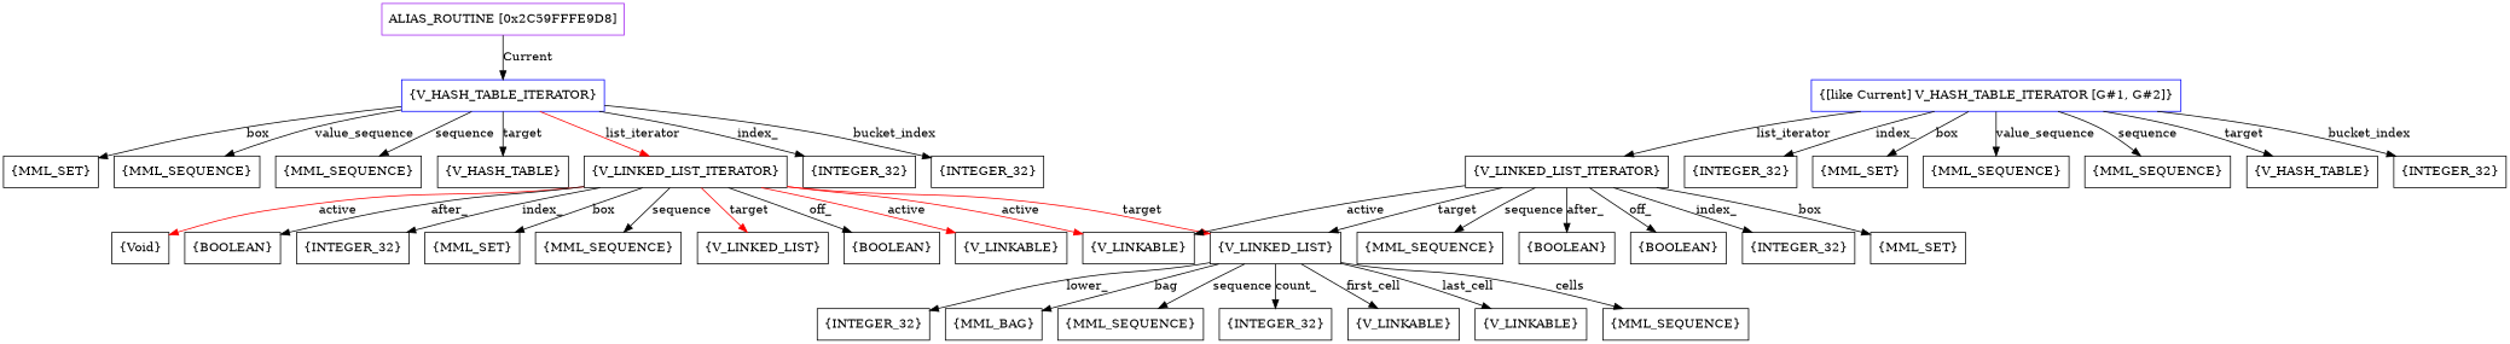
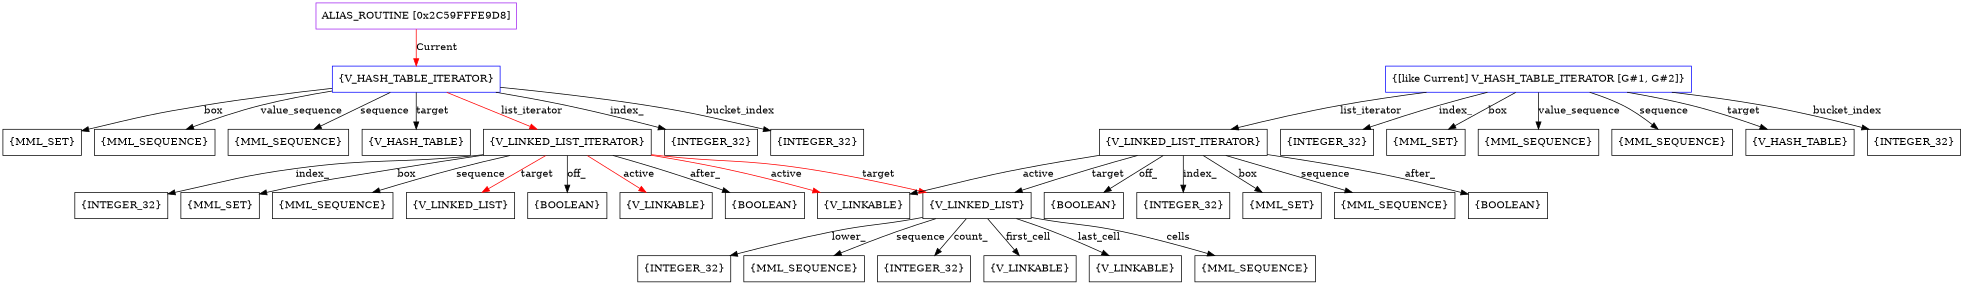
  digraph {
    node [shape=box]
    n1 [color=purple label=<ALIAS_ROUTINE [0x2C59FFFE9D8]>]
    n2 [color=blue label=<{V_HASH_TABLE_ITERATOR}>]
    n3 [label=<{INTEGER_32}>]
    n4 [label=<{MML_SET}>]
    n5 [label=<{MML_SEQUENCE}>]
    n6 [label=<{MML_SEQUENCE}>]
    n7 [label=<{V_HASH_TABLE}>]
    n8 [label=<{V_LINKED_LIST_ITERATOR}>]
    n9 [label=<{INTEGER_32}>]
    n10 [color=blue label=<{[like Current] V_HASH_TABLE_ITERATOR [G#1, G#2]}>]
    n11 [label=<{INTEGER_32}>]
    n12 [label=<{MML_SET}>]
    n13 [label=<{MML_SEQUENCE}>]
    n14 [label=<{MML_SEQUENCE}>]
    n15 [label=<{V_HASH_TABLE}>]
    n16 [label=<{V_LINKED_LIST_ITERATOR}>]
    n17 [label=<{INTEGER_32}>]
    n18 [label=<{BOOLEAN}>]
    n19 [label=<{INTEGER_32}>]
    n20 [label=<{MML_SET}>]
    n21 [label=<{MML_SEQUENCE}>]
    n22 [label=<{V_LINKED_LIST}>]
    n23 [label=<{V_LINKED_LIST}>]
    n24 [label=<{V_LINKABLE}>]
-   n25 [label=<{Void}>]
    n26 [label=<{V_LINKABLE}>]
    n27 [label=<{BOOLEAN}>]
    n28 [label=<{INTEGER_32}>]
-   n29 [label=<{MML_BAG}>]
    n30 [label=<{MML_SEQUENCE}>]
    n31 [label=<{INTEGER_32}>]
    n32 [label=<{V_LINKABLE}>]
    n33 [label=<{V_LINKABLE}>]
    n34 [label=<{MML_SEQUENCE}>]
    n35 [label=<{BOOLEAN}>]
    n36 [label=<{INTEGER_32}>]
    n37 [label=<{MML_SET}>]
    n38 [label=<{MML_SEQUENCE}>]
    n39 [label=<{BOOLEAN}>]
-   n1 -> n2 [color=black label=<Current>]
+   n1 -> n2 [color=red label=<Current>]
    n2 -> n3 [label=<index_>]
    n2 -> n4 [label=box]
    n2 -> n5 [label=<value_sequence>]
    n2 -> n6 [label=<sequence>]
    n2 -> n7 [label=<target>]
    n2 -> n8 [color=red label=<list_iterator>]
    n2 -> n9 [label=<bucket_index>]
    n8 -> n18 [label=<off_>]
    n8 -> n19 [label=<index_>]
    n8 -> n20 [label=box]
    n8 -> n21 [label=<sequence>]
    n8 -> n22 [color=red label=<target>]
    n8 -> n23 [color=red label=<target>]
    n8 -> n24 [color=red label=<active>]
-   n8 -> n25 [color=red label=<active>]
    n8 -> n26 [color=red label=<active>]
    n8 -> n27 [label=<after_>]
    n10 -> n11 [label=<index_>]
    n10 -> n12 [label=box]
    n10 -> n13 [label=<value_sequence>]
    n10 -> n14 [label=<sequence>]
    n10 -> n15 [label=<target>]
    n10 -> n16 [label=<list_iterator>]
    n10 -> n17 [label=<bucket_index>]
    n16 -> n23 [label=<target>]
    n16 -> n26 [label=<active>]
    n16 -> n35 [label=<off_>]
    n16 -> n36 [label=<index_>]
    n16 -> n37 [label=box]
    n16 -> n38 [label=<sequence>]
    n16 -> n39 [label=<after_>]
    n23 -> n28 [label=<lower_>]
-   n23 -> n29 [label=<bag>]
    n23 -> n30 [label=<sequence>]
    n23 -> n31 [label=<count_>]
    n23 -> n32 [label=<first_cell>]
    n23 -> n33 [label=<last_cell>]
    n23 -> n34 [label=<cells>]
  }
